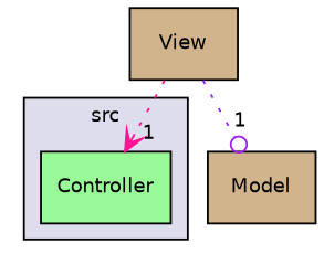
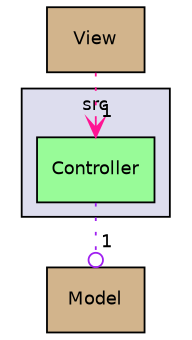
  digraph {
    compound=true
    node [fillcolor=tan fontname=Helvetica fontsize=10 shape=box style=filled]
    edge [headlabel=1 labeldistance=1.5 labelfontname=Helvetica labelfontsize=10 style=dotted]
    n1 [fillcolor=palegreen label=Controller pencolor=black]
    n2 [label=Model]
    n3 [label=View]
    subgraph cluster_1 {
      bgcolor="#ddddee"
      fontname=Helvetica
      fontsize=10
      label=src
      pencolor=black
      n1
    }
-   n3 -> n2 [arrowhead=odot color=purple]
+   n1 -> n2 [arrowhead=odot color=purple]
    n3 -> n1 [arrowhead=vee color=deeppink]
  }
